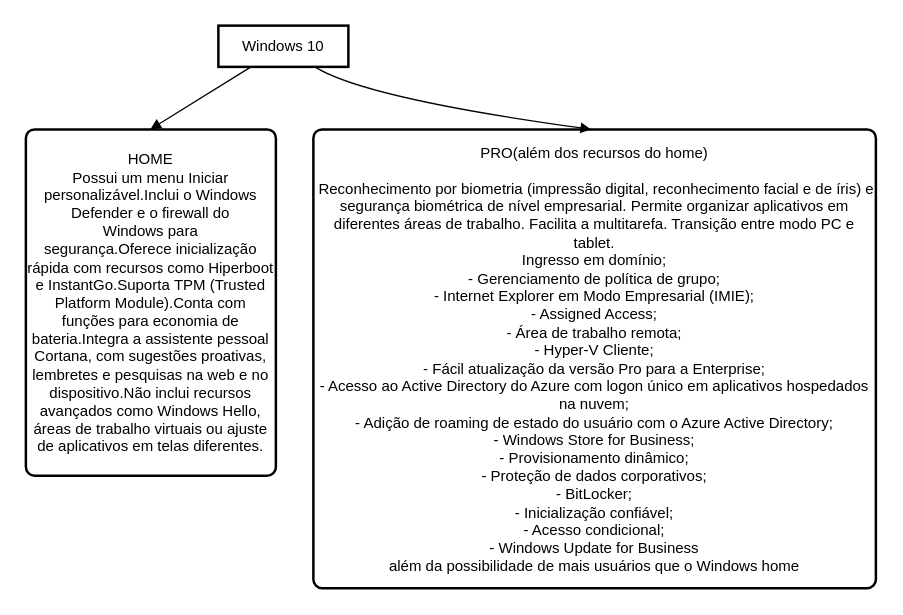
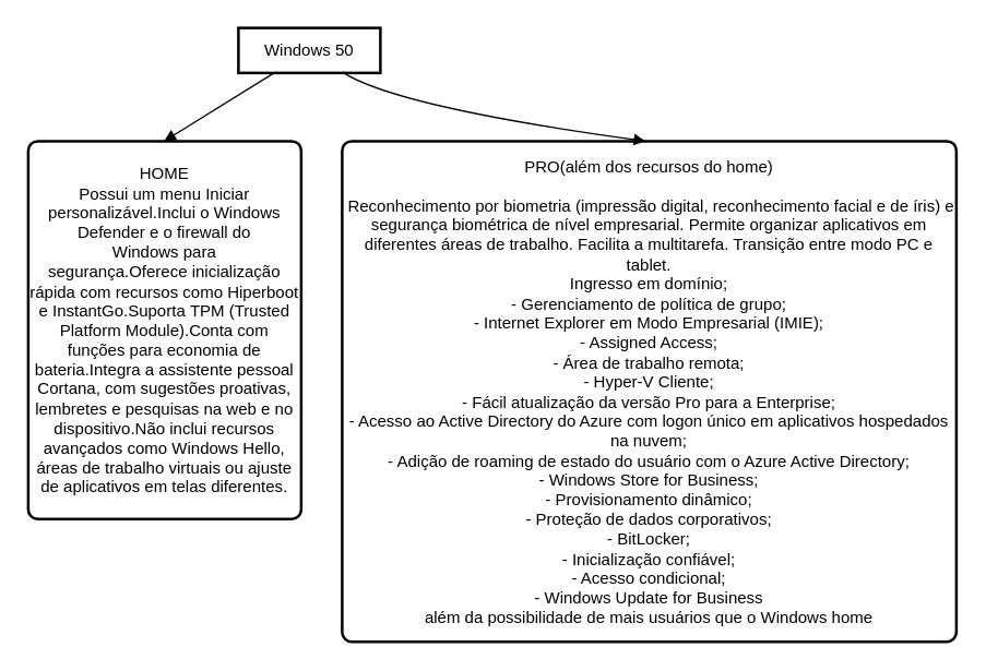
  <mxCell id="0" />
  <mxCell id="1" parent="0" />
- <mxCell id="2" value="Windows 10" style="whiteSpace=wrap;strokeWidth=2;" parent="1" vertex="1"><mxGeometry x="174" width="104" height="33" as="geometry" y="20" /></mxCell>
+ <mxCell id="2" value="Windows 50" style="whiteSpace=wrap;strokeWidth=2;" parent="1" vertex="1"><mxGeometry x="174" width="104" height="33" as="geometry" y="20" /></mxCell>
  <mxCell id="3" value="HOME&#10;Possui um menu Iniciar personalizável.Inclui o Windows Defender e o firewall do Windows para segurança.Oferece inicialização rápida com recursos como Hiperboot e InstantGo.Suporta TPM (Trusted Platform Module).Conta com funções para economia de bateria.Integra a assistente pessoal Cortana, com sugestões proativas, lembretes e pesquisas na web e no dispositivo.Não inclui recursos avançados como Windows Hello, áreas de trabalho virtuais ou ajuste de aplicativos em telas diferentes." style="rounded=1;absoluteArcSize=1;arcSize=14;whiteSpace=wrap;strokeWidth=2;" parent="1" vertex="1"><mxGeometry x="20" y="103" width="200" height="277" as="geometry" /></mxCell>
  <mxCell id="4" value="PRO(além dos recursos do home)&#10;&#10; Reconhecimento por biometria (impressão digital, reconhecimento facial e de íris) e segurança biométrica de nível empresarial. Permite organizar aplicativos em diferentes áreas de trabalho. Facilita a multitarefa. Transição entre modo PC e tablet.&#10;Ingresso em domínio;&#10;- Gerenciamento de política de grupo;&#10;- Internet Explorer em Modo Empresarial (IMIE);&#10;- Assigned Access;&#10;- Área de trabalho remota;&#10;- Hyper-V Cliente;&#10;- Fácil atualização da versão Pro para a Enterprise;&#10;- Acesso ao Active Directory do Azure com logon único em aplicativos hospedados na nuvem;&#10;- Adição de roaming de estado do usuário com o Azure Active Directory;&#10;- Windows Store for Business;&#10;- Provisionamento dinâmico;&#10;- Proteção de dados corporativos;&#10;- BitLocker;&#10;- Inicialização confiável;&#10;- Acesso condicional;&#10;- Windows Update for Business&#10;além da possibilidade de mais usuários que o Windows home" style="rounded=1;absoluteArcSize=1;arcSize=14;whiteSpace=wrap;strokeWidth=2;" parent="1" vertex="1"><mxGeometry x="250" y="103" width="450" height="367" as="geometry" /></mxCell>
  <mxCell id="5" value="" style="curved=1;startArrow=none;endArrow=block;exitX=0.245;exitY=1.012;entryX=0.498;entryY=0.012;" parent="1" source="2" target="3" edge="1"><mxGeometry relative="1" as="geometry"><Array as="points"><mxPoint x="160" y="78" /></Array></mxGeometry></mxCell>
  <mxCell id="6" value="" style="curved=1;startArrow=none;endArrow=block;exitX=0.748;exitY=1.012;entryX=0.494;entryY=0.012;" parent="1" source="2" target="4" edge="1"><mxGeometry relative="1" as="geometry"><Array as="points"><mxPoint x="291" y="78" /></Array></mxGeometry></mxCell>
